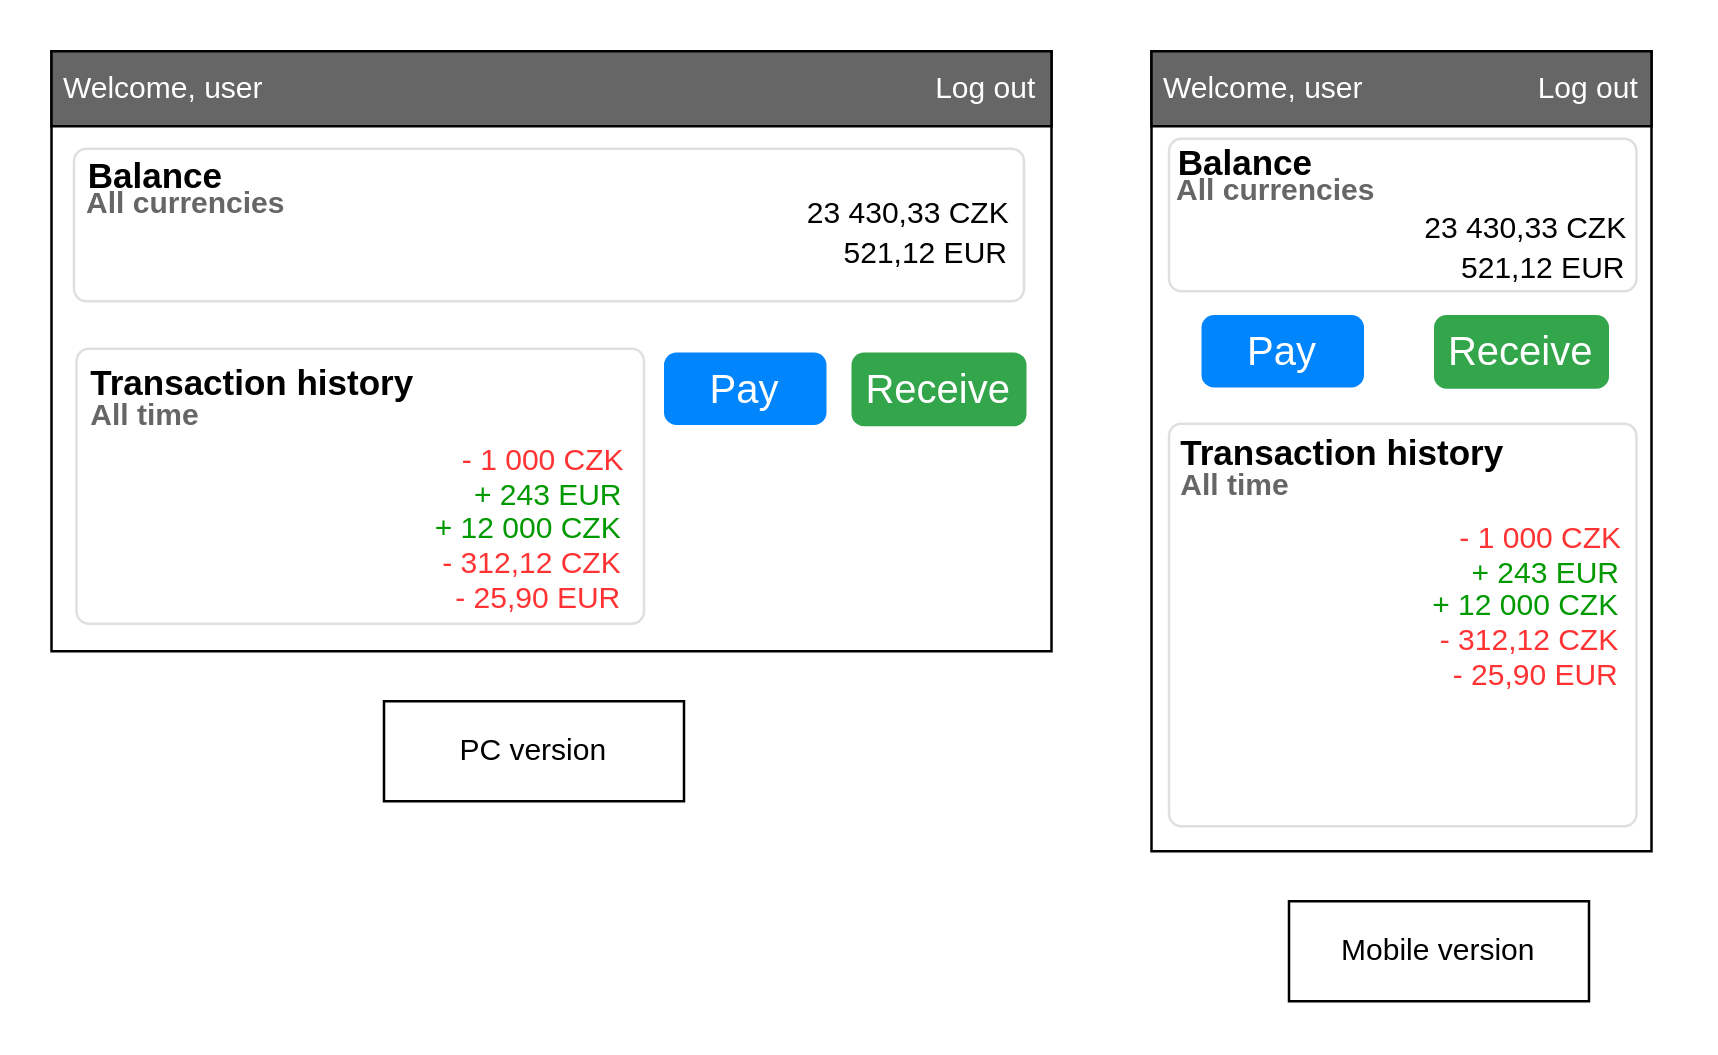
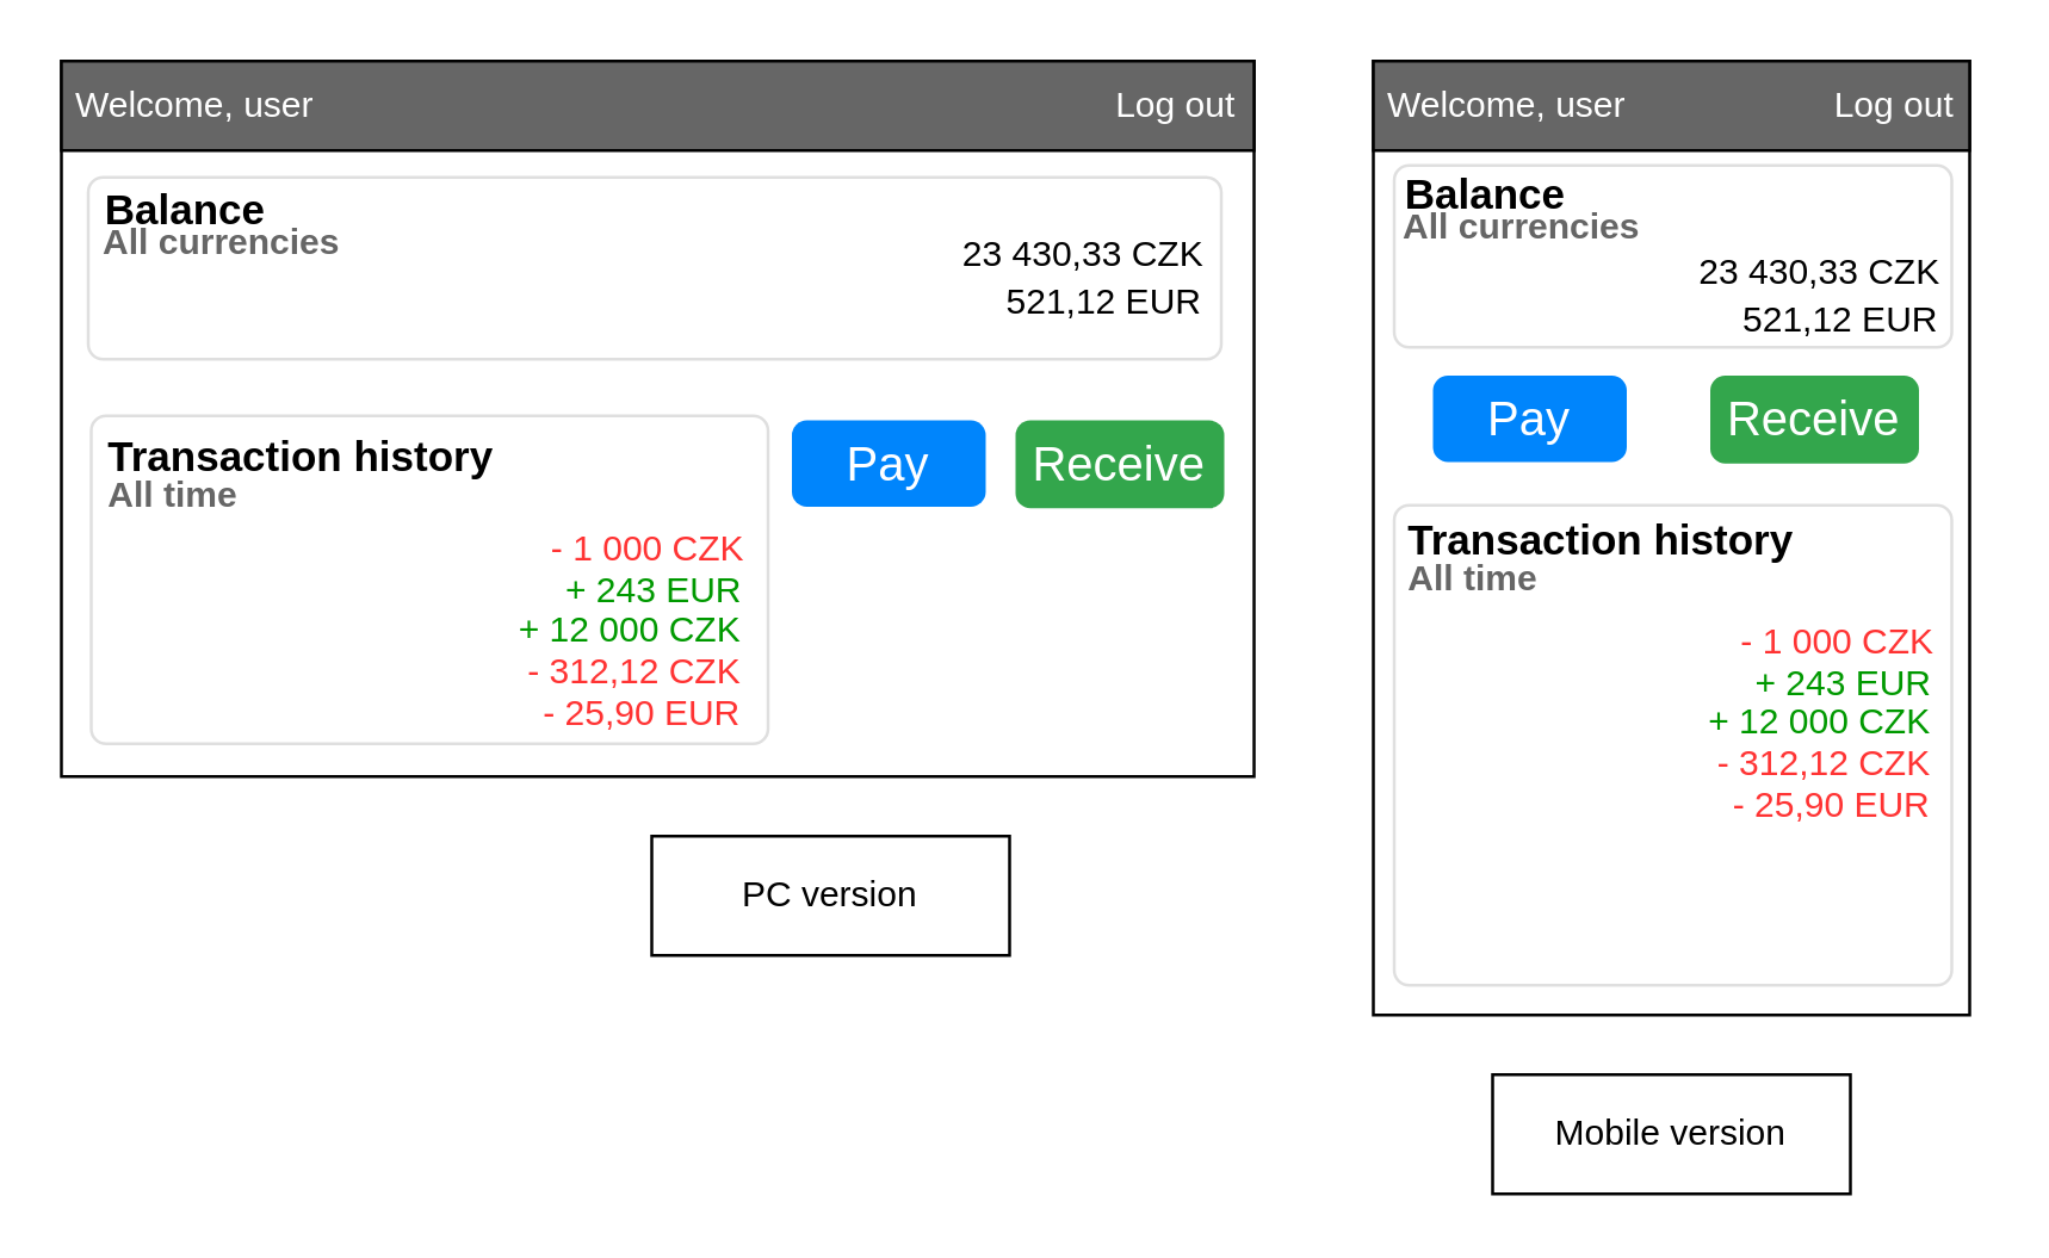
  <mxCell id="0" />
  <mxCell id="1" parent="0" />
  <mxCell id="2" value="" style="rounded=0;whiteSpace=wrap;html=1;" parent="1" vertex="1"><mxGeometry x="20" y="20" width="400" height="240" as="geometry" /></mxCell>
  <mxCell id="3" value="" style="rounded=0;whiteSpace=wrap;html=1;" parent="1" vertex="1"><mxGeometry x="460" y="20" width="200" height="320" as="geometry" /></mxCell>
  <mxCell id="4" value="" style="rounded=0;whiteSpace=wrap;html=1;fillColor=#666666;" parent="1" vertex="1"><mxGeometry x="20" y="20" width="400" height="30" as="geometry" /></mxCell>
  <mxCell id="5" value="" style="rounded=0;whiteSpace=wrap;html=1;fillColor=#666666;" parent="1" vertex="1"><mxGeometry x="460" y="20" width="200" height="30" as="geometry" /></mxCell>
  <mxCell id="6" value="&lt;font color=&quot;#ffffff&quot;&gt;Welcome, user&lt;/font&gt;" style="text;html=1;align=center;verticalAlign=middle;whiteSpace=wrap;rounded=0;" parent="1" vertex="1"><mxGeometry x="20" y="20" width="90" height="30" as="geometry" /></mxCell>
  <mxCell id="7" value="&lt;font color=&quot;#ffffff&quot;&gt;Welcome, user&lt;/font&gt;" style="text;html=1;strokeColor=none;fillColor=none;align=center;verticalAlign=middle;whiteSpace=wrap;rounded=0;" parent="1" vertex="1"><mxGeometry x="460" y="20" width="90" height="30" as="geometry" /></mxCell>
  <mxCell id="8" value="&lt;span style=&quot;color: rgb(255, 255, 255);&quot;&gt;Log out&lt;/span&gt;" style="text;html=1;strokeColor=none;fillColor=none;align=center;verticalAlign=middle;whiteSpace=wrap;rounded=0;fontColor=#009900;" parent="1" vertex="1"><mxGeometry x="364" y="20" width="60" height="30" as="geometry" /></mxCell>
  <mxCell id="9" value="&lt;span style=&quot;color: rgb(255, 255, 255);&quot;&gt;Log out&lt;/span&gt;" style="text;html=1;strokeColor=none;fillColor=none;align=center;verticalAlign=middle;whiteSpace=wrap;rounded=0;fontColor=#009900;" parent="1" vertex="1"><mxGeometry x="605" y="20" width="60" height="30" as="geometry" /></mxCell>
- <mxCell id="10" value="PC version" style="rounded=0;whiteSpace=wrap;html=1;" parent="1" vertex="1"><mxGeometry x="153" y="280" width="120" height="40" as="geometry" /></mxCell>
- <mxCell id="11" value="Mobile version" style="rounded=0;whiteSpace=wrap;html=1;" parent="1" vertex="1"><mxGeometry x="515" y="360" width="120" height="40" as="geometry" /></mxCell>
+ <mxCell id="10" value="PC version" style="rounded=0;whiteSpace=wrap;html=1;" parent="1" vertex="1"><mxGeometry x="218" y="280" width="120" height="40" as="geometry" /></mxCell>
+ <mxCell id="11" value="Mobile version" style="rounded=0;whiteSpace=wrap;html=1;" parent="1" vertex="1"><mxGeometry x="500" y="360" width="120" height="40" as="geometry" /></mxCell>
  <mxCell id="12" value="Pay" style="html=1;shadow=0;dashed=0;shape=mxgraph.bootstrap.rrect;rSize=5;strokeColor=none;strokeWidth=1;fillColor=#0085FC;fontColor=#FFFFFF;whiteSpace=wrap;align=center;verticalAlign=middle;spacingLeft=0;fontStyle=0;fontSize=16;spacing=5;" vertex="1" parent="1"><mxGeometry x="265" y="140.5" width="65" height="29" as="geometry" /></mxCell>
  <mxCell id="13" value="Receive" style="html=1;shadow=0;dashed=0;shape=mxgraph.bootstrap.rrect;rSize=5;strokeColor=none;strokeWidth=1;fillColor=#33A64C;fontColor=#FFFFFF;whiteSpace=wrap;align=center;verticalAlign=middle;spacingLeft=0;fontStyle=0;fontSize=16;spacing=5;" vertex="1" parent="1"><mxGeometry x="340" y="140.5" width="70" height="29.5" as="geometry" /></mxCell>
  <mxCell id="14" value="Pay" style="html=1;shadow=0;dashed=0;shape=mxgraph.bootstrap.rrect;rSize=5;strokeColor=none;strokeWidth=1;fillColor=#0085FC;fontColor=#FFFFFF;whiteSpace=wrap;align=center;verticalAlign=middle;spacingLeft=0;fontStyle=0;fontSize=16;spacing=5;" vertex="1" parent="1"><mxGeometry x="480" y="125.5" width="65" height="29" as="geometry" /></mxCell>
  <mxCell id="15" value="Receive" style="html=1;shadow=0;dashed=0;shape=mxgraph.bootstrap.rrect;rSize=5;strokeColor=none;strokeWidth=1;fillColor=#33A64C;fontColor=#FFFFFF;whiteSpace=wrap;align=center;verticalAlign=middle;spacingLeft=0;fontStyle=0;fontSize=16;spacing=5;" vertex="1" parent="1"><mxGeometry x="573" y="125.5" width="70" height="29.5" as="geometry" /></mxCell>
  <mxCell id="16" value="&lt;font style=&quot;font-size: 15px;&quot;&gt;&lt;font style=&quot;font-size: 15px;&quot; color=&quot;#6c767d&quot;&gt;&lt;b&gt;&lt;font style=&quot;font-size: 15px;&quot;&gt;&lt;br&gt;&lt;/font&gt;&lt;/b&gt;&lt;/font&gt;&lt;/font&gt;" style="html=1;shadow=0;dashed=0;shape=mxgraph.bootstrap.rrect;rSize=5;strokeColor=#DFDFDF;html=1;whiteSpace=wrap;fillColor=#ffffff;fontColor=#000000;verticalAlign=top;align=left;spacing=20;fontSize=14;" vertex="1" parent="1"><mxGeometry x="30" y="139" width="227" height="110" as="geometry" /></mxCell>
  <mxCell id="17" value="" style="group" vertex="1" connectable="0" parent="1"><mxGeometry x="171" y="169" width="83" height="85" as="geometry" /></mxCell>
  <mxCell id="18" value="&lt;font color=&quot;#ff3333&quot;&gt;- 1 000 CZK&lt;/font&gt;" style="text;html=1;strokeColor=none;fillColor=none;align=center;verticalAlign=middle;whiteSpace=wrap;rounded=0;fontColor=#000000;" parent="17" vertex="1"><mxGeometry x="11" width="70" height="30" as="geometry" /></mxCell>
  <mxCell id="19" value="&lt;font color=&quot;#009900&quot;&gt;+ 243 EUR&lt;/font&gt;" style="text;html=1;strokeColor=none;fillColor=none;align=center;verticalAlign=middle;whiteSpace=wrap;rounded=0;fontColor=#000000;" parent="17" vertex="1"><mxGeometry x="13" y="14" width="70" height="30" as="geometry" /></mxCell>
  <mxCell id="20" value="&lt;font color=&quot;#009900&quot;&gt;+ 12 000 CZK&lt;/font&gt;" style="text;html=1;strokeColor=none;fillColor=none;align=center;verticalAlign=middle;whiteSpace=wrap;rounded=0;fontColor=#000000;" parent="17" vertex="1"><mxGeometry y="27" width="80" height="30" as="geometry" /></mxCell>
  <mxCell id="21" value="&lt;font color=&quot;#ff3333&quot;&gt;- 312,12 CZK&lt;/font&gt;" style="text;html=1;strokeColor=none;fillColor=none;align=center;verticalAlign=middle;whiteSpace=wrap;rounded=0;fontColor=#000000;" parent="17" vertex="1"><mxGeometry x="1" y="41" width="81" height="30" as="geometry" /></mxCell>
  <mxCell id="22" value="&lt;font color=&quot;#ff3333&quot;&gt;- 25,90 EUR&lt;/font&gt;" style="text;html=1;strokeColor=none;fillColor=none;align=center;verticalAlign=middle;whiteSpace=wrap;rounded=0;fontColor=#000000;" parent="17" vertex="1"><mxGeometry x="9" y="55" width="70" height="30" as="geometry" /></mxCell>
  <mxCell id="23" value="&lt;font style=&quot;font-size: 15px;&quot;&gt;&lt;font style=&quot;font-size: 15px;&quot; color=&quot;#6c767d&quot;&gt;&lt;b&gt;&lt;font style=&quot;font-size: 15px;&quot;&gt;&lt;br&gt;&lt;/font&gt;&lt;/b&gt;&lt;/font&gt;&lt;/font&gt;" style="html=1;shadow=0;dashed=0;shape=mxgraph.bootstrap.rrect;rSize=5;strokeColor=#DFDFDF;html=1;whiteSpace=wrap;fillColor=#ffffff;fontColor=#000000;verticalAlign=top;align=left;spacing=20;fontSize=14;" vertex="1" parent="1"><mxGeometry x="29" y="59" width="380" height="61" as="geometry" /></mxCell>
  <mxCell id="24" value="" style="group" vertex="1" connectable="0" parent="1"><mxGeometry x="313" y="70" width="100" height="46" as="geometry" /></mxCell>
  <mxCell id="25" value="23 430,33 CZK" style="text;html=1;strokeColor=none;fillColor=none;align=center;verticalAlign=middle;whiteSpace=wrap;rounded=0;fontColor=#000000;" parent="24" vertex="1"><mxGeometry width="100" height="30" as="geometry" /></mxCell>
  <mxCell id="26" value="521,12 EUR" style="text;html=1;strokeColor=none;fillColor=none;align=center;verticalAlign=middle;whiteSpace=wrap;rounded=0;fontColor=#000000;" parent="24" vertex="1"><mxGeometry x="17" y="16" width="80" height="30" as="geometry" /></mxCell>
  <mxCell id="27" value="" style="group" vertex="1" connectable="0" parent="1"><mxGeometry x="24" y="55" width="119" height="41" as="geometry" /></mxCell>
  <mxCell id="28" value="&lt;font style=&quot;font-size: 14px;&quot;&gt;&lt;b style=&quot;&quot;&gt;&lt;font style=&quot;font-size: 14px;&quot; color=&quot;#000000&quot;&gt;Balance&lt;/font&gt;&lt;br&gt;&lt;/b&gt;&lt;/font&gt;" style="text;html=1;strokeColor=none;fillColor=none;align=left;verticalAlign=middle;whiteSpace=wrap;rounded=0;fontColor=#FFFFFF;" parent="27" vertex="1"><mxGeometry x="9" width="110" height="30" as="geometry" /></mxCell>
  <mxCell id="29" value="&lt;b&gt;All currencies&lt;/b&gt;" style="text;html=1;strokeColor=none;fillColor=none;align=center;verticalAlign=middle;whiteSpace=wrap;rounded=0;fontSize=12;fontColor=#666666;" vertex="1" parent="27"><mxGeometry y="11" width="100" height="30" as="geometry" /></mxCell>
  <mxCell id="30" value="&lt;font style=&quot;font-size: 15px;&quot;&gt;&lt;font style=&quot;font-size: 15px;&quot; color=&quot;#6c767d&quot;&gt;&lt;b&gt;&lt;font style=&quot;font-size: 15px;&quot;&gt;&lt;br&gt;&lt;/font&gt;&lt;/b&gt;&lt;/font&gt;&lt;/font&gt;" style="html=1;shadow=0;dashed=0;shape=mxgraph.bootstrap.rrect;rSize=5;strokeColor=#DFDFDF;html=1;whiteSpace=wrap;fillColor=#ffffff;fontColor=#000000;verticalAlign=top;align=left;spacing=20;fontSize=14;" vertex="1" parent="1"><mxGeometry x="467" y="55" width="187" height="61" as="geometry" /></mxCell>
  <mxCell id="31" value="" style="group" vertex="1" connectable="0" parent="1"><mxGeometry x="460" y="50" width="119" height="41" as="geometry" /></mxCell>
  <mxCell id="32" value="&lt;font style=&quot;font-size: 14px;&quot;&gt;&lt;b style=&quot;&quot;&gt;&lt;font style=&quot;font-size: 14px;&quot; color=&quot;#000000&quot;&gt;Balance&lt;/font&gt;&lt;br&gt;&lt;/b&gt;&lt;/font&gt;" style="text;html=1;strokeColor=none;fillColor=none;align=left;verticalAlign=middle;whiteSpace=wrap;rounded=0;fontColor=#FFFFFF;" vertex="1" parent="31"><mxGeometry x="9" width="110" height="30" as="geometry" /></mxCell>
  <mxCell id="33" value="&lt;b&gt;All currencies&lt;/b&gt;" style="text;html=1;strokeColor=none;fillColor=none;align=center;verticalAlign=middle;whiteSpace=wrap;rounded=0;fontSize=12;fontColor=#666666;" vertex="1" parent="31"><mxGeometry y="11" width="100" height="30" as="geometry" /></mxCell>
  <mxCell id="34" value="" style="group" vertex="1" connectable="0" parent="1"><mxGeometry x="560" y="76" width="100" height="46" as="geometry" /></mxCell>
  <mxCell id="35" value="23 430,33 CZK" style="text;html=1;strokeColor=none;fillColor=none;align=center;verticalAlign=middle;whiteSpace=wrap;rounded=0;fontColor=#000000;" vertex="1" parent="34"><mxGeometry width="100" height="30" as="geometry" /></mxCell>
  <mxCell id="36" value="521,12 EUR" style="text;html=1;strokeColor=none;fillColor=none;align=center;verticalAlign=middle;whiteSpace=wrap;rounded=0;fontColor=#000000;" vertex="1" parent="34"><mxGeometry x="17" y="16" width="80" height="30" as="geometry" /></mxCell>
  <mxCell id="37" value="" style="group" vertex="1" connectable="0" parent="1"><mxGeometry x="34" y="137" width="160" height="43" as="geometry" /></mxCell>
  <mxCell id="38" value="&lt;font style=&quot;&quot;&gt;&lt;b style=&quot;font-size: 14px; border-color: var(--border-color);&quot;&gt;Transaction history&lt;/b&gt;&lt;font style=&quot;border-color: var(--border-color);&quot; color=&quot;#6c767d&quot;&gt;&lt;b style=&quot;border-color: var(--border-color);&quot;&gt;&lt;br&gt;&lt;/b&gt;&lt;/font&gt;&lt;/font&gt;" style="text;html=1;strokeColor=none;fillColor=none;align=left;verticalAlign=middle;whiteSpace=wrap;rounded=0;fontSize=15;" vertex="1" parent="37"><mxGeometry width="160" height="30" as="geometry" /></mxCell>
  <mxCell id="39" value="&lt;font style=&quot;font-size: 12px;&quot;&gt;&lt;b&gt;All time&lt;/b&gt;&lt;/font&gt;" style="text;html=1;strokeColor=none;fillColor=none;align=left;verticalAlign=middle;whiteSpace=wrap;rounded=0;fontSize=14;fontColor=#666666;" vertex="1" parent="37"><mxGeometry y="13" width="60" height="30" as="geometry" /></mxCell>
  <mxCell id="40" value="&lt;font style=&quot;font-size: 15px;&quot;&gt;&lt;font style=&quot;font-size: 15px;&quot; color=&quot;#6c767d&quot;&gt;&lt;b&gt;&lt;font style=&quot;font-size: 15px;&quot;&gt;&lt;br&gt;&lt;/font&gt;&lt;/b&gt;&lt;/font&gt;&lt;/font&gt;" style="html=1;shadow=0;dashed=0;shape=mxgraph.bootstrap.rrect;rSize=5;strokeColor=#DFDFDF;html=1;whiteSpace=wrap;fillColor=#ffffff;fontColor=#000000;verticalAlign=top;align=left;spacing=20;fontSize=14;" vertex="1" parent="1"><mxGeometry x="467" y="169" width="187" height="161" as="geometry" /></mxCell>
  <mxCell id="41" value="" style="group" vertex="1" connectable="0" parent="1"><mxGeometry x="470" y="165" width="160" height="43" as="geometry" /></mxCell>
  <mxCell id="42" value="&lt;font style=&quot;&quot;&gt;&lt;b style=&quot;font-size: 14px; border-color: var(--border-color);&quot;&gt;Transaction history&lt;/b&gt;&lt;font style=&quot;border-color: var(--border-color);&quot; color=&quot;#6c767d&quot;&gt;&lt;b style=&quot;border-color: var(--border-color);&quot;&gt;&lt;br&gt;&lt;/b&gt;&lt;/font&gt;&lt;/font&gt;" style="text;html=1;strokeColor=none;fillColor=none;align=left;verticalAlign=middle;whiteSpace=wrap;rounded=0;fontSize=15;" vertex="1" parent="41"><mxGeometry width="160" height="30" as="geometry" /></mxCell>
  <mxCell id="43" value="&lt;font style=&quot;font-size: 12px;&quot;&gt;&lt;b&gt;All time&lt;/b&gt;&lt;/font&gt;" style="text;html=1;strokeColor=none;fillColor=none;align=left;verticalAlign=middle;whiteSpace=wrap;rounded=0;fontSize=14;fontColor=#666666;" vertex="1" parent="41"><mxGeometry y="13" width="60" height="30" as="geometry" /></mxCell>
  <mxCell id="44" value="" style="group" vertex="1" connectable="0" parent="1"><mxGeometry x="570" y="200" width="83" height="85" as="geometry" /></mxCell>
  <mxCell id="45" value="&lt;font color=&quot;#ff3333&quot;&gt;- 1 000 CZK&lt;/font&gt;" style="text;html=1;strokeColor=none;fillColor=none;align=center;verticalAlign=middle;whiteSpace=wrap;rounded=0;fontColor=#000000;" vertex="1" parent="44"><mxGeometry x="11" width="70" height="30" as="geometry" /></mxCell>
  <mxCell id="46" value="&lt;font color=&quot;#009900&quot;&gt;+ 243 EUR&lt;/font&gt;" style="text;html=1;strokeColor=none;fillColor=none;align=center;verticalAlign=middle;whiteSpace=wrap;rounded=0;fontColor=#000000;" vertex="1" parent="44"><mxGeometry x="13" y="14" width="70" height="30" as="geometry" /></mxCell>
  <mxCell id="47" value="&lt;font color=&quot;#009900&quot;&gt;+ 12 000 CZK&lt;/font&gt;" style="text;html=1;strokeColor=none;fillColor=none;align=center;verticalAlign=middle;whiteSpace=wrap;rounded=0;fontColor=#000000;" vertex="1" parent="44"><mxGeometry y="27" width="80" height="30" as="geometry" /></mxCell>
  <mxCell id="48" value="&lt;font color=&quot;#ff3333&quot;&gt;- 312,12 CZK&lt;/font&gt;" style="text;html=1;strokeColor=none;fillColor=none;align=center;verticalAlign=middle;whiteSpace=wrap;rounded=0;fontColor=#000000;" vertex="1" parent="44"><mxGeometry x="1" y="41" width="81" height="30" as="geometry" /></mxCell>
  <mxCell id="49" value="&lt;font color=&quot;#ff3333&quot;&gt;- 25,90 EUR&lt;/font&gt;" style="text;html=1;strokeColor=none;fillColor=none;align=center;verticalAlign=middle;whiteSpace=wrap;rounded=0;fontColor=#000000;" vertex="1" parent="44"><mxGeometry x="9" y="55" width="70" height="30" as="geometry" /></mxCell>
